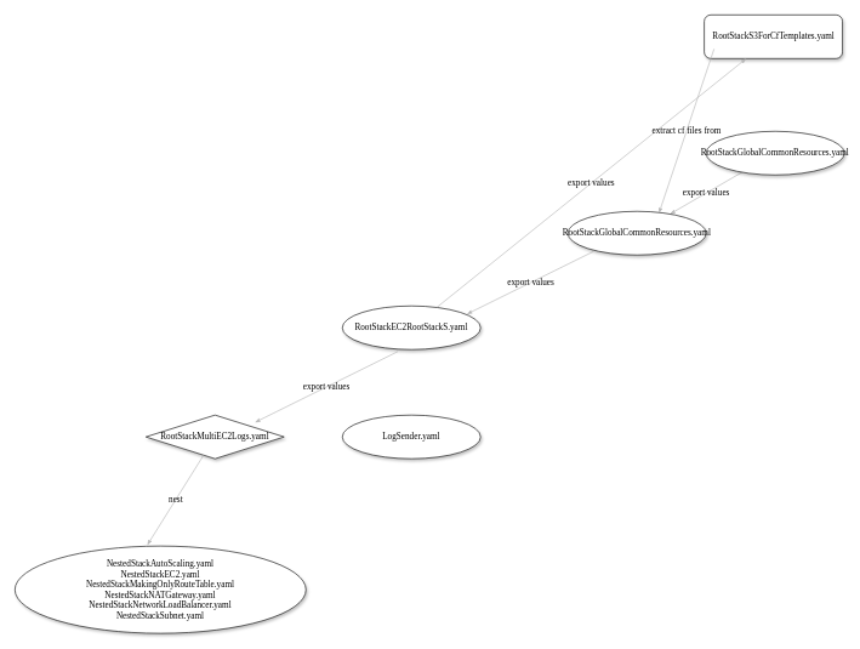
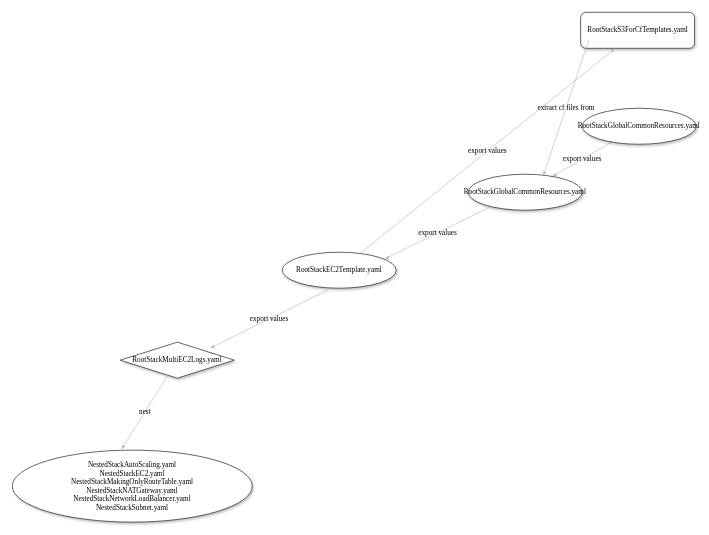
  <mxCell id="0" />
  <mxCell id="1" parent="0" />
  <mxCell id="2" value="export values" style="edgeStyle=none;rounded=1;html=1;labelBackgroundColor=none;startArrow=none;startFill=0;startSize=5;endArrow=classicThin;endFill=1;endSize=5;jettySize=auto;orthogonalLoop=1;strokeColor=#B3B3B3;strokeWidth=1;fontFamily=Verdana;fontSize=12;fontColor=#000000;" parent="1" source="3" target="4" edge="1"><mxGeometry relative="1" as="geometry" /></mxCell>
  <mxCell id="3" value="RootStackGlobalCommonResources.yaml" style="ellipse;whiteSpace=wrap;html=1;rounded=0;shadow=1;comic=0;labelBackgroundColor=none;strokeColor=#000000;strokeWidth=1;fillColor=#FFFFFF;fontFamily=Verdana;fontSize=12;fontColor=#000000;align=center;" parent="1" vertex="1"><mxGeometry x="970" y="180" width="190" height="60" as="geometry" /></mxCell>
  <mxCell id="4" value="RootStackGlobalCommonResources.yaml" style="ellipse;whiteSpace=wrap;html=1;rounded=0;shadow=1;comic=0;labelBackgroundColor=none;strokeColor=#000000;strokeWidth=1;fillColor=#FFFFFF;fontFamily=Verdana;fontSize=12;fontColor=#000000;align=center;" parent="1" vertex="1"><mxGeometry x="780" y="290" width="190" height="60" as="geometry" /></mxCell>
  <mxCell id="5" value="relation" style="edgeStyle=none;rounded=1;html=1;labelBackgroundColor=none;startArrow=none;startFill=0;startSize=5;endArrow=classicThin;endFill=1;endSize=5;jettySize=auto;orthogonalLoop=1;strokeColor=#B3B3B3;strokeWidth=1;fontFamily=Verdana;fontSize=12;fontColor=#000000;" parent="1" edge="1"><mxGeometry relative="1" as="geometry"><mxPoint x="801.246" y="479.97" as="sourcePoint" /></mxGeometry></mxCell>
- <mxCell id="6" value="RootStackEC2RootStackS.yaml" style="ellipse;whiteSpace=wrap;html=1;rounded=0;shadow=1;comic=0;labelBackgroundColor=none;strokeColor=#000000;strokeWidth=1;fillColor=#FFFFFF;fontFamily=Verdana;fontSize=12;fontColor=#000000;align=center;" parent="1" vertex="1"><mxGeometry x="470" y="420" width="190" height="60" as="geometry" /></mxCell>
+ <mxCell id="6" value="RootStackEC2Template.yaml" style="ellipse;whiteSpace=wrap;html=1;rounded=0;shadow=1;comic=0;labelBackgroundColor=none;strokeColor=#000000;strokeWidth=1;fillColor=#FFFFFF;fontFamily=Verdana;fontSize=12;fontColor=#000000;align=center;" parent="1" vertex="1"><mxGeometry x="470" y="420" width="190" height="60" as="geometry" /></mxCell>
  <mxCell id="7" value="RootStackS3ForCfTemplates.yaml" style="whiteSpace=wrap;html=1;shadow=1;comic=0;labelBackgroundColor=none;strokeColor=#000000;strokeWidth=1;fillColor=#FFFFFF;fontFamily=Verdana;fontSize=12;fontColor=#000000;align=center;rounded=1;" parent="1" vertex="1"><mxGeometry x="967.5" y="20" width="190" height="60" as="geometry" /></mxCell>
  <mxCell id="8" value="export values" style="edgeStyle=none;rounded=1;html=1;labelBackgroundColor=none;startArrow=none;startFill=0;startSize=5;endArrow=classicThin;endFill=1;endSize=5;jettySize=auto;orthogonalLoop=1;strokeColor=#B3B3B3;strokeWidth=1;fontFamily=Verdana;fontSize=12;fontColor=#000000;exitX=0.187;exitY=0.917;exitDx=0;exitDy=0;exitPerimeter=0;entryX=0.901;entryY=0.187;entryDx=0;entryDy=0;entryPerimeter=0;" parent="1" source="4" target="6" edge="1"><mxGeometry relative="1" as="geometry"><mxPoint x="871.476" y="359.694" as="sourcePoint" /><mxPoint x="838.407" y="431.081" as="targetPoint" /></mxGeometry></mxCell>
- <mxCell id="9" value="LogSender.yaml" style="ellipse;whiteSpace=wrap;html=1;rounded=0;shadow=1;comic=0;labelBackgroundColor=none;strokeColor=#000000;strokeWidth=1;fillColor=#FFFFFF;fontFamily=Verdana;fontSize=12;fontColor=#000000;align=center;" parent="1" vertex="1"><mxGeometry x="470" y="570" width="190" height="60" as="geometry" /></mxCell>
  <mxCell id="10" value="export values" style="edgeStyle=none;rounded=1;html=1;labelBackgroundColor=none;startArrow=none;startFill=0;startSize=5;endArrow=classicThin;endFill=1;endSize=5;jettySize=auto;orthogonalLoop=1;strokeColor=#B3B3B3;strokeWidth=1;fontFamily=Verdana;fontSize=12;fontColor=#000000;" parent="1" source="6" target="7" edge="1"><mxGeometry relative="1" as="geometry"><mxPoint x="825.53" y="355.02" as="sourcePoint" /><mxPoint x="651.19" y="441.22" as="targetPoint" /></mxGeometry></mxCell>
  <mxCell id="11" value="RootStackMultiEC2Logs.yaml" style="rhombus;whiteSpace=wrap;html=1;shadow=1;comic=0;labelBackgroundColor=none;strokeColor=#000000;strokeWidth=1;fillColor=#FFFFFF;fontFamily=Verdana;fontSize=12;fontColor=#000000;align=center;" parent="1" vertex="1"><mxGeometry x="200" y="570" width="190" height="60" as="geometry" /></mxCell>
  <mxCell id="12" value="export values" style="edgeStyle=none;rounded=1;html=1;labelBackgroundColor=none;startArrow=none;startFill=0;startSize=5;endArrow=classicThin;endFill=1;endSize=5;jettySize=auto;orthogonalLoop=1;strokeColor=#B3B3B3;strokeWidth=1;fontFamily=Verdana;fontSize=12;fontColor=#000000;entryX=0.789;entryY=0.167;entryDx=0;entryDy=0;entryPerimeter=0;exitX=0.401;exitY=1.046;exitDx=0;exitDy=0;exitPerimeter=0;" parent="1" source="6" target="11" edge="1"><mxGeometry relative="1" as="geometry"><mxPoint x="575" y="490" as="sourcePoint" /><mxPoint x="575" y="580" as="targetPoint" /></mxGeometry></mxCell>
  <mxCell id="13" value="NestedStackAutoScaling.yaml&lt;br&gt;NestedStackEC2.yaml&lt;br&gt;NestedStackMakingOnlyRouteTable.yaml&lt;br&gt;NestedStackNATGateway.yaml&lt;br&gt;NestedStackNetworkLoadBalancer.yaml&lt;br&gt;NestedStackSubnet.yaml" style="ellipse;whiteSpace=wrap;html=1;rounded=0;shadow=1;comic=0;labelBackgroundColor=none;strokeColor=#000000;strokeWidth=1;fillColor=#FFFFFF;fontFamily=Verdana;fontSize=12;fontColor=#000000;align=center;" parent="1" vertex="1"><mxGeometry x="20" y="750" width="400" height="120" as="geometry" /></mxCell>
  <mxCell id="14" value="nest" style="edgeStyle=none;rounded=1;html=1;labelBackgroundColor=none;startArrow=none;startFill=0;startSize=5;endArrow=classicThin;endFill=1;endSize=5;jettySize=auto;orthogonalLoop=1;strokeColor=#B3B3B3;strokeWidth=1;fontFamily=Verdana;fontSize=12;fontColor=#000000;entryX=0.455;entryY=-0.012;entryDx=0;entryDy=0;entryPerimeter=0;" parent="1" source="11" target="13" edge="1"><mxGeometry relative="1" as="geometry"><mxPoint x="556.19" y="492.76" as="sourcePoint" /><mxPoint x="359.91" y="590.02" as="targetPoint" /></mxGeometry></mxCell>
  <mxCell id="15" value="extract cf files from" style="edgeStyle=none;rounded=1;html=1;labelBackgroundColor=none;startArrow=none;startFill=0;startSize=5;endArrow=classicThin;endFill=1;endSize=5;jettySize=auto;orthogonalLoop=1;strokeColor=#B3B3B3;strokeWidth=1;fontFamily=Verdana;fontSize=12;fontColor=#000000;entryX=0.659;entryY=0.043;entryDx=0;entryDy=0;entryPerimeter=0;exitX=0.071;exitY=0.78;exitDx=0;exitDy=0;exitPerimeter=0;" parent="1" source="7" target="4" edge="1"><mxGeometry relative="1" as="geometry"><mxPoint x="1075" y="250" as="sourcePoint" /><mxPoint x="1075" y="300" as="targetPoint" /></mxGeometry></mxCell>
